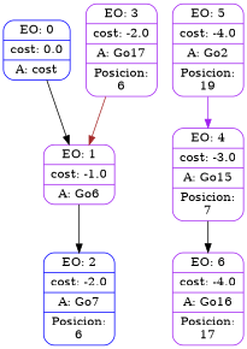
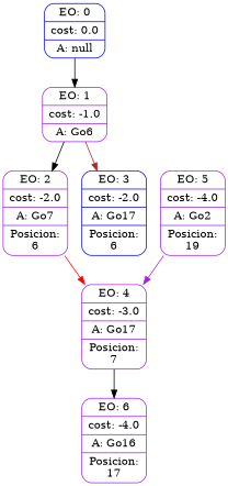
  digraph {
    node [color=purple shape=Mrecord]
    edge [color=black]
-   n1 [color=blue label="{EO: 0|cost: 0.0|A: cost}"]
+   n1 [color=blue label="{EO: 0|cost: 0.0|A: null}"]
    n2 [label="{EO: 1|cost: -1.0|A: Go6}"]
-   n3 [color=blue label="{EO: 2|cost: -2.0|A: Go7|Posicion:\n6}"]
-   n4 [label="{EO: 3|cost: -2.0|A: Go17|Posicion:\n6}"]
-   n5 [label="{EO: 4|cost: -3.0|A: Go15|Posicion:\n7}"]
+   n3 [label="{EO: 2|cost: -2.0|A: Go7|Posicion:\n6}"]
+   n4 [color=blue label="{EO: 3|cost: -2.0|A: Go17|Posicion:\n6}"]
+   n5 [label="{EO: 4|cost: -3.0|A: Go17|Posicion:\n7}"]
    n6 [label="{EO: 6|cost: -4.0|A: Go16|Posicion:\n17}"]
    n7 [label="{EO: 5|cost: -4.0|A: Go2|Posicion:\n19}"]
    n1 -> n2
    n2 -> n3
-   n4 -> n2 [color=brown]
+   n2 -> n4 [color=brown]
+   n3 -> n5 [color=red]
    n5 -> n6
    n7 -> n5 [color=purple]
  }
